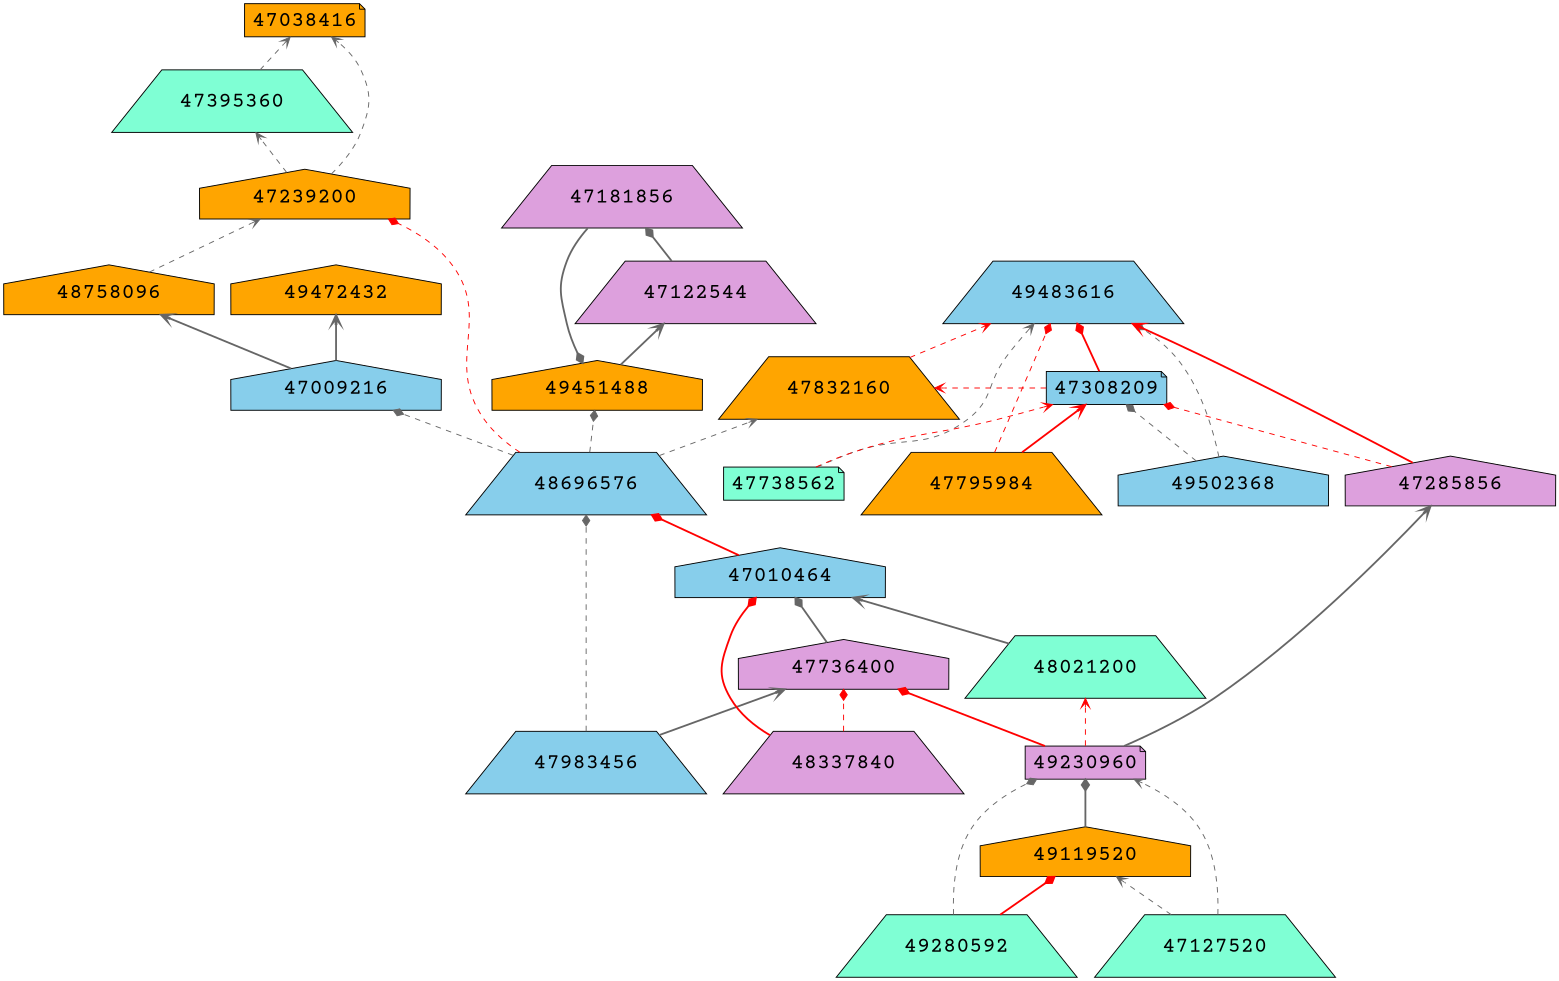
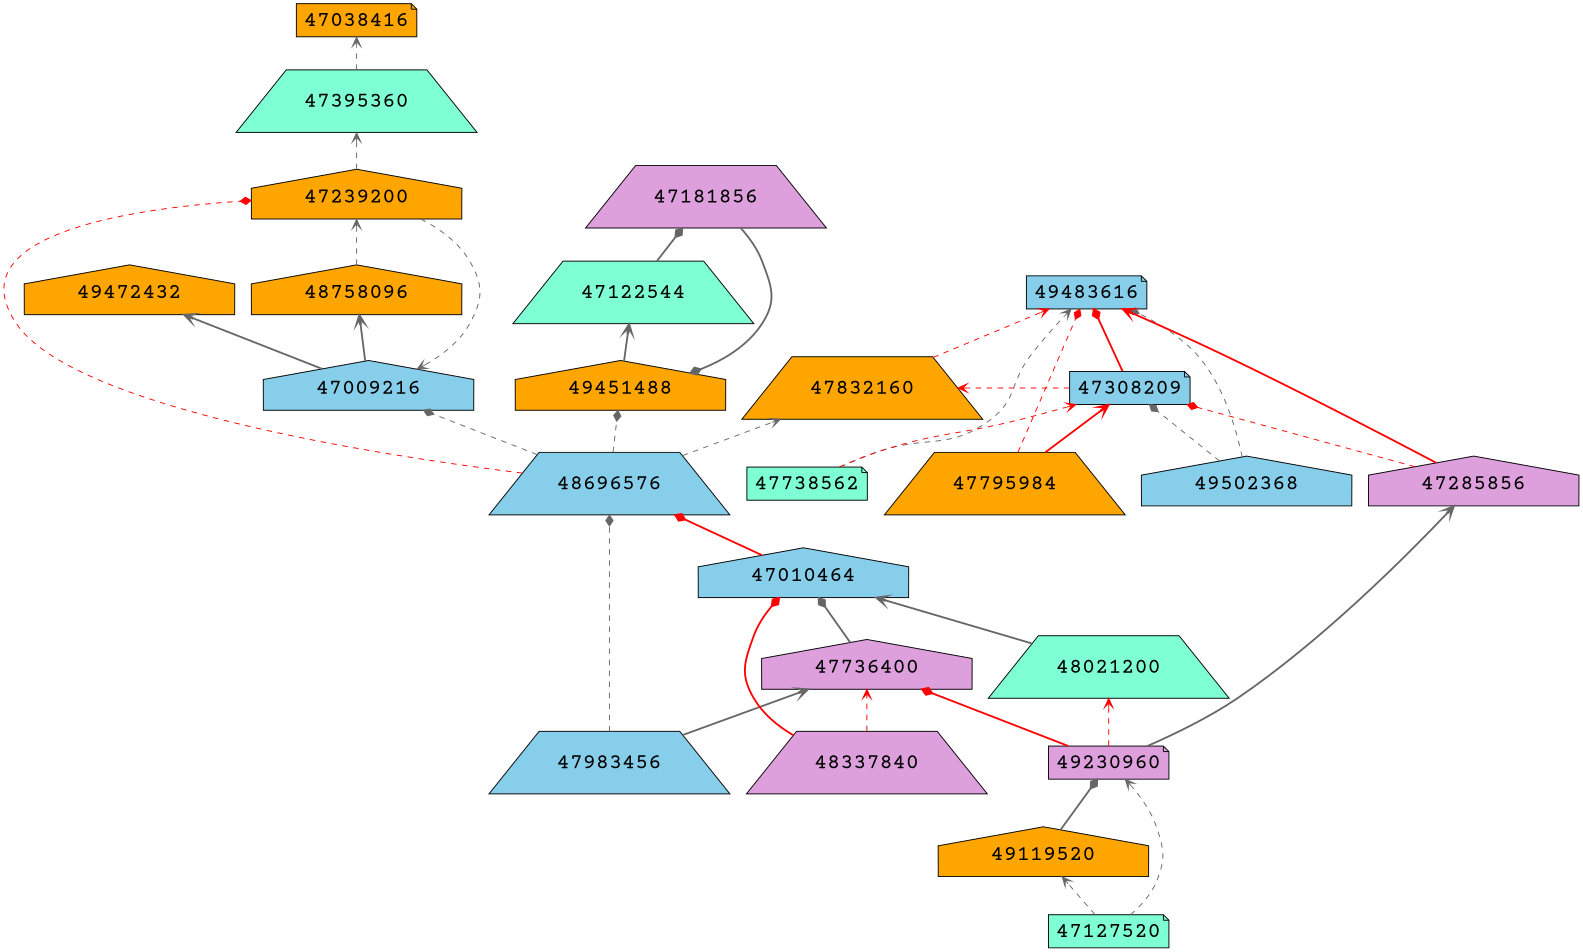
  digraph {
    fontname="Courier Prime"
    fontsize=24
    rankdir=BT
    node [fillcolor=orange fontname="Courier Prime" fontsize=24 shape=trapezium style=filled]
    edge [arrowhead=vee color=gray40 constraint=true fontname="Courier Prime" style=dashed]
    49230960 [fillcolor=plum shape=note]
    49119520 [shape=house]
-   49280592 [fillcolor=aquamarine]
-   47127520 [fillcolor=aquamarine]
+   47127520 [fillcolor=aquamarine shape=note]
    47010464 [fillcolor=skyblue shape=house]
    47736400 [fillcolor=plum shape=house]
    47983456 [fillcolor=skyblue]
    48021200 [fillcolor=aquamarine]
    48337840 [fillcolor=plum]
    48696576 [fillcolor=skyblue]
    49472432 [shape=house]
    48758096 [shape=house]
    47009216 [fillcolor=skyblue shape=house]
    47038416 [shape=note]
    47395360 [fillcolor=aquamarine]
    47239200 [shape=house]
    47181856 [fillcolor=plum]
-   47122544 [fillcolor=plum]
+   47122544 [fillcolor=aquamarine]
    49451488 [shape=house]
-   49483616 [fillcolor=skyblue]
+   49483616 [fillcolor=skyblue shape=note]
    n21 [fillcolor=skyblue label=47308209 shape=note]
    49502368 [fillcolor=skyblue shape=house]
    47285856 [fillcolor=plum shape=house]
    n24 [fillcolor=aquamarine label=47738562 shape=note]
    47795984
    47832160
    subgraph sub_1 {
      subgraph sub_2 {
        49230960
        49119520
-       49280592
        47127520
      }
      subgraph sub_3 {
        47010464
        47736400
        47983456
        48021200
        48337840
      }
      subgraph sub_4 {
        48696576
      }
      subgraph sub_5 {
        49472432
        48758096
        47009216
      }
      subgraph sub_6 {
        47038416
        47395360
        47239200
      }
      subgraph sub_7 {
        47181856
        47122544
        49451488
      }
      subgraph sub_8 {
        49483616
        n21
        49502368
        47285856
        n24
        47795984
      }
    }
    subgraph sub_9 {
      47832160
    }
    49230960 -> 47736400 [arrowhead=diamond color=red style=bold]
    49230960 -> 48021200 [color=red]
    49230960 -> 47285856 [style=bold]
    49119520 -> 49230960 [arrowhead=diamond style=bold]
-   49280592 -> 49230960 [arrowhead=diamond]
-   49280592 -> 49119520 [arrowhead=diamond color=red style=bold]
    47127520 -> 49230960
    47127520 -> 49119520
    47010464 -> 48696576 [arrowhead=diamond color=red style=bold]
    47736400 -> 47010464 [arrowhead=diamond style=bold]
    47983456 -> 47736400 [style=bold]
    47983456 -> 48696576 [arrowhead=diamond]
    48021200 -> 47010464 [style=bold]
    48337840 -> 47010464 [arrowhead=diamond color=red style=bold]
-   48337840 -> 47736400 [arrowhead=diamond color=red]
+   48337840 -> 47736400 [color=red]
    48696576 -> 47009216 [arrowhead=diamond]
    48696576 -> 47239200 [arrowhead=diamond color=red]
    48696576 -> 49451488 [arrowhead=diamond]
    48696576 -> 47832160
    48758096 -> 47239200
    47009216 -> 49472432 [style=bold]
    47009216 -> 48758096 [style=bold]
    47395360 -> 47038416
-   47239200 -> 47038416
+   47239200 -> 47009216
    47239200 -> 47395360
    47181856 -> 49451488 [arrowhead=diamond style=bold]
    47122544 -> 47181856 [arrowhead=diamond style=bold]
    49451488 -> 47122544 [style=bold]
    n21 -> 49483616 [arrowhead=diamond color=red style=bold]
    n21 -> 47832160 [color=red constraint=false]
    49502368 -> 49483616 [arrowhead=diamond]
    49502368 -> n21 [arrowhead=diamond]
    47285856 -> 49483616 [color=red style=bold]
    47285856 -> n21 [arrowhead=diamond color=red]
    n24 -> 49483616
    n24 -> n21 [color=red]
    47795984 -> 49483616 [arrowhead=diamond color=red]
    47795984 -> n21 [color=red style=bold]
    47832160 -> 49483616 [color=red]
  }
